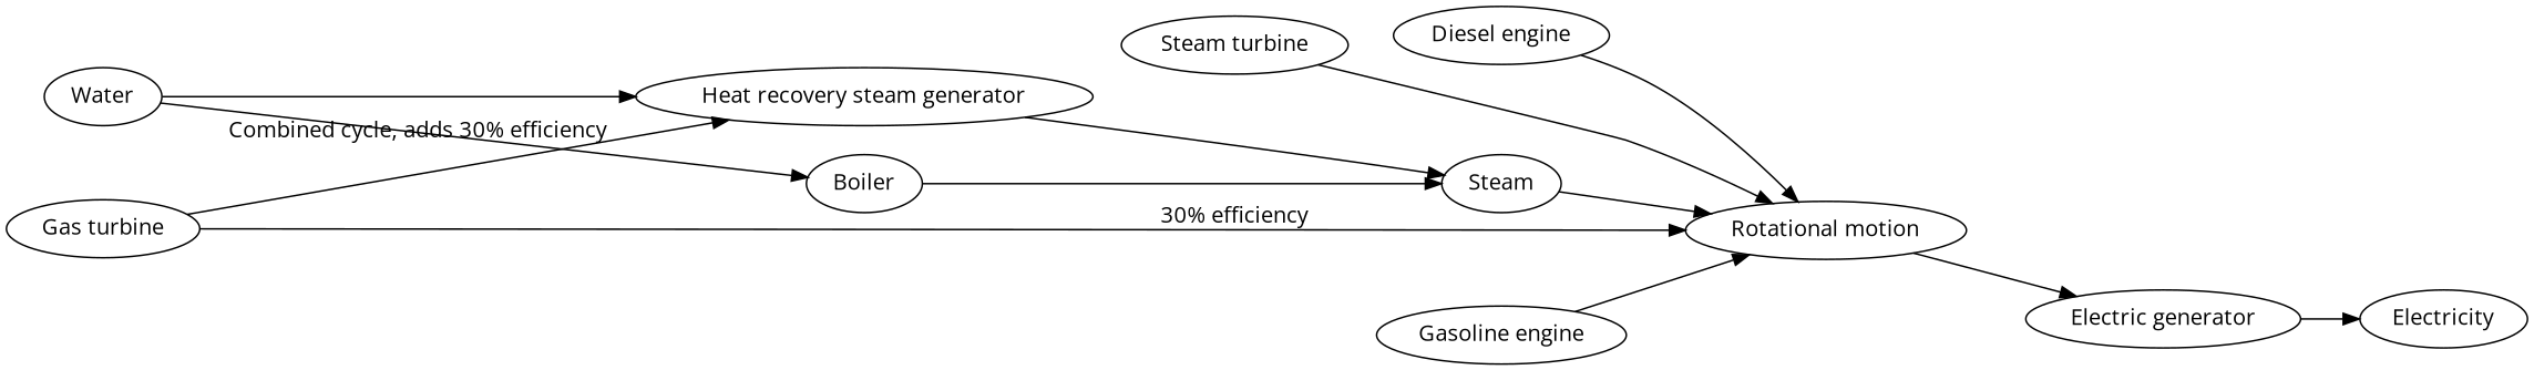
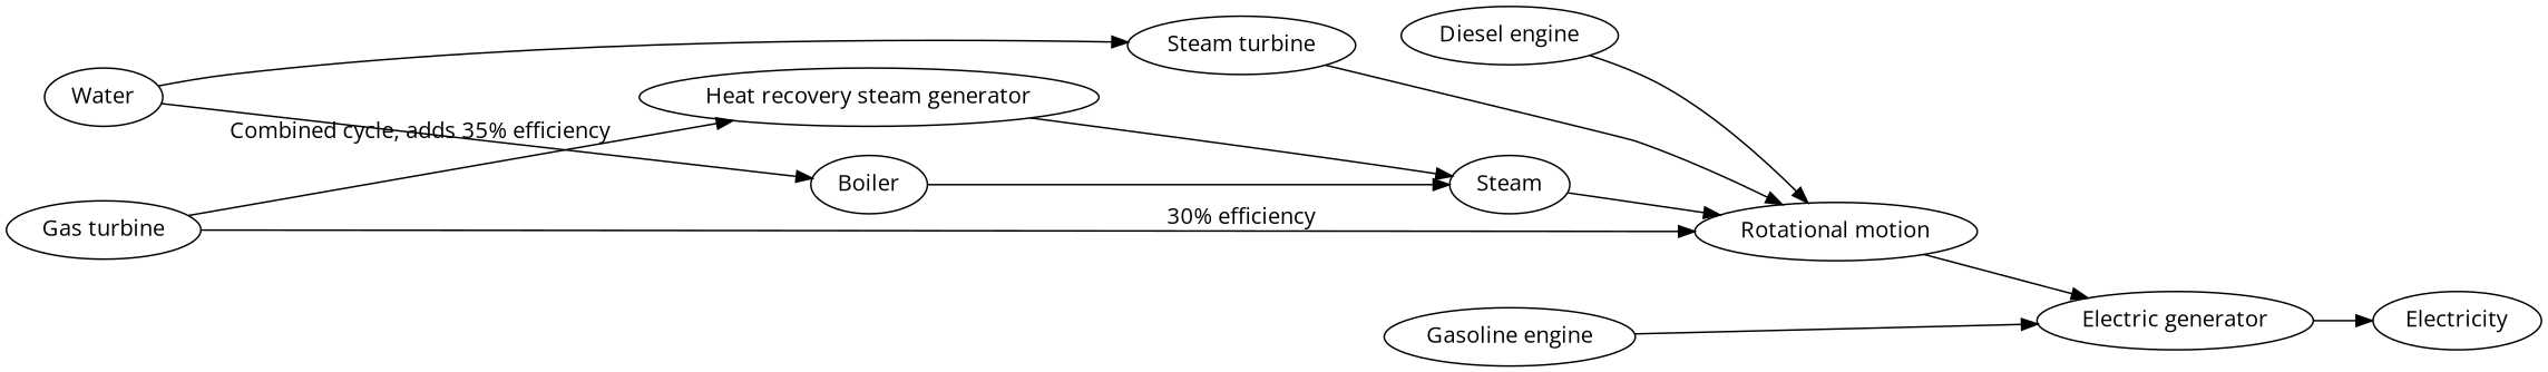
  digraph {
    fontname="Open Sans"
    rankdir=LR
    node [fontname="Open Sans"]
    edge [fontname="Open Sans"]
    Water
    Boiler
    "Heat recovery steam generator"
    Steam
    "Rotational motion"
    "Steam turbine"
    "Electric generator"
    Electricity
    "Gas turbine"
    "Diesel engine"
    "Gasoline engine"
    Water -> Boiler
-   Water -> "Heat recovery steam generator"
+   Water -> "Steam turbine"
    Boiler -> Steam
    "Heat recovery steam generator" -> Steam
    Steam -> "Rotational motion"
    "Rotational motion" -> "Electric generator"
    "Steam turbine" -> "Rotational motion"
    "Electric generator" -> Electricity
-   "Gas turbine" -> "Heat recovery steam generator" [label="Combined cycle, adds 30% efficiency"]
+   "Gas turbine" -> "Heat recovery steam generator" [label="Combined cycle, adds 35% efficiency"]
    "Gas turbine" -> "Rotational motion" [label="30% efficiency"]
    "Diesel engine" -> "Rotational motion"
-   "Gasoline engine" -> "Rotational motion"
+   "Gasoline engine" -> "Electric generator"
  }
